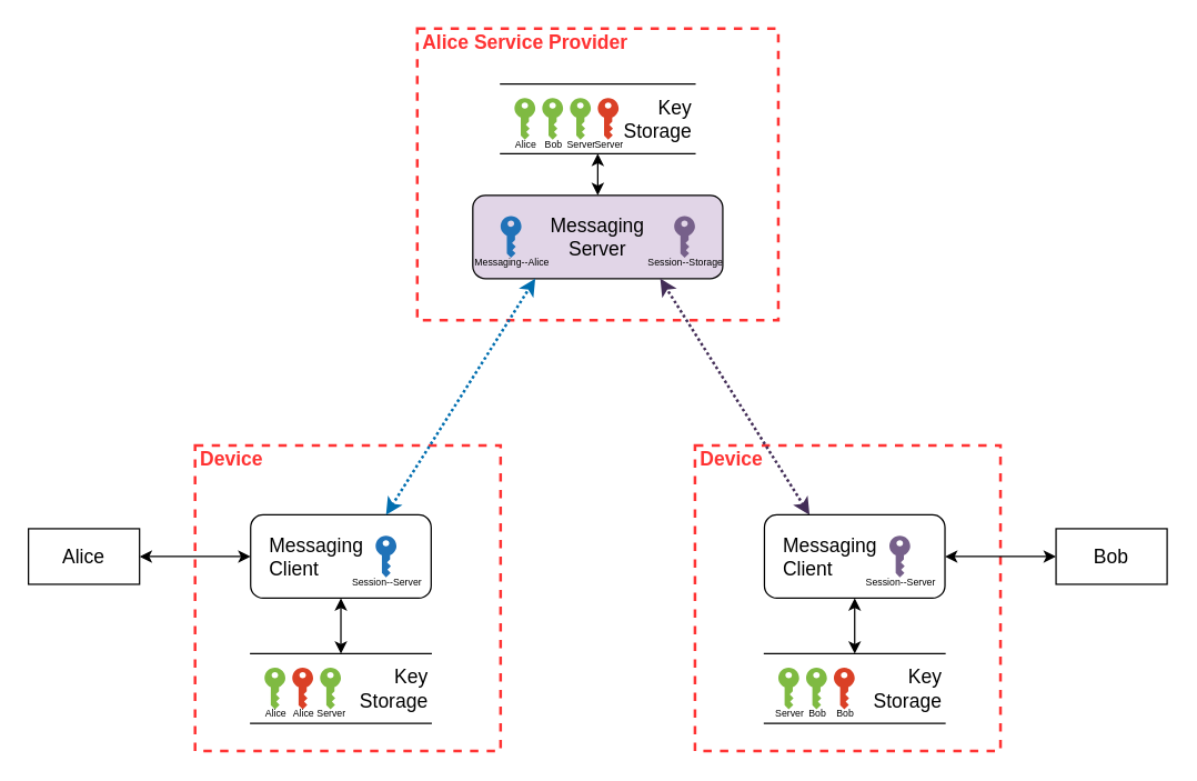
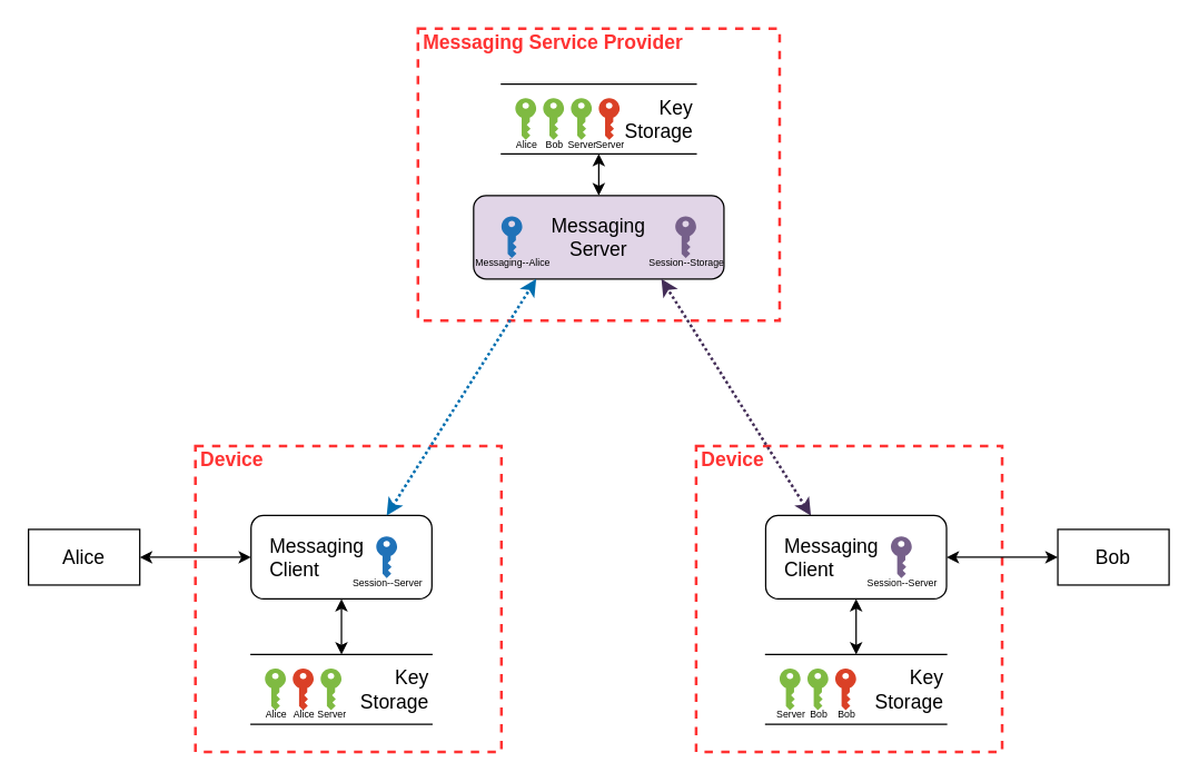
  <mxCell id="0" />
  <mxCell id="1" value="Base - device" style="" parent="0" />
  <mxCell id="2" value="&lt;font style=&quot;font-size: 14px&quot;&gt;Device&lt;/font&gt;" style="html=1;fontColor=#FF3333;fontStyle=1;align=left;verticalAlign=top;spacing=0;labelBorderColor=none;fillColor=none;dashed=1;strokeWidth=2;strokeColor=#FF3333;spacingLeft=4;spacingTop=-3;" parent="1" vertex="1"><mxGeometry x="500" y="320" width="220" height="220" as="geometry" /></mxCell>
  <mxCell id="3" value="&lt;font style=&quot;font-size: 14px&quot;&gt;Device&lt;/font&gt;" style="html=1;fontColor=#FF3333;fontStyle=1;align=left;verticalAlign=top;spacing=0;labelBorderColor=none;fillColor=none;dashed=1;strokeWidth=2;strokeColor=#FF3333;spacingLeft=4;spacingTop=-3;" parent="1" vertex="1"><mxGeometry x="140" y="320" width="220" height="220" as="geometry" /></mxCell>
  <mxCell id="4" value="&lt;blockquote style=&quot;margin: 0 0 0 40px ; border: none ; padding: 0px&quot;&gt;&lt;/blockquote&gt;&lt;span style=&quot;font-size: 14px&quot;&gt;Key&lt;/span&gt;&lt;br&gt;&lt;font style=&quot;font-size: 14px&quot;&gt;Storage&lt;/font&gt;" style="shape=partialRectangle;whiteSpace=wrap;html=1;left=0;right=0;fillColor=none;align=right;" parent="1" vertex="1"><mxGeometry x="180" y="470" width="130" height="50" as="geometry" /></mxCell>
  <mxCell id="5" value="&lt;span style=&quot;font-size: 14px&quot;&gt;Alice&lt;/span&gt;" style="rounded=0;whiteSpace=wrap;html=1;" parent="1" vertex="1"><mxGeometry x="20" width="80" height="40" as="geometry" y="380" /></mxCell>
  <mxCell id="6" value="" style="endArrow=classic;startArrow=classic;html=1;fontColor=#FF3333;entryX=1;entryY=0.5;entryDx=0;entryDy=0;exitX=0;exitY=0.5;exitDx=0;exitDy=0;" parent="1" source="7" target="5" edge="1"><mxGeometry width="50" height="50" relative="1" as="geometry"><mxPoint x="250" y="495" as="sourcePoint" /><mxPoint y="457.5" as="targetPoint" x="100" /></mxGeometry></mxCell>
  <mxCell id="7" value="&lt;font style=&quot;font-size: 14px&quot;&gt;&amp;nbsp; &amp;nbsp;Messaging&lt;br&gt;&lt;/font&gt;&lt;font style=&quot;font-size: 14px&quot;&gt;&amp;nbsp; &amp;nbsp;Client&lt;/font&gt;" style="rounded=1;whiteSpace=wrap;html=1;align=left;" parent="1" vertex="1"><mxGeometry x="180" y="370" width="130" height="60" as="geometry" /></mxCell>
  <mxCell id="8" value="&lt;font style=&quot;font-size: 14px&quot;&gt;Bob&lt;/font&gt;" style="rounded=0;whiteSpace=wrap;html=1;" parent="1" vertex="1"><mxGeometry x="760" width="80" height="40" as="geometry" y="380" /></mxCell>
  <mxCell id="9" value="" style="endArrow=classic;startArrow=classic;html=1;fontColor=#FF3333;entryX=0;entryY=0.5;entryDx=0;entryDy=0;exitX=1;exitY=0.5;exitDx=0;exitDy=0;" parent="1" source="19" target="8" edge="1"><mxGeometry width="50" height="50" relative="1" as="geometry"><mxPoint x="660" y="400" as="sourcePoint" /><mxPoint x="460" y="467.5" as="targetPoint" /></mxGeometry></mxCell>
- <mxCell id="10" value="&lt;font style=&quot;font-size: 14px&quot;&gt;Alice Service Provider&lt;/font&gt;" style="html=1;fontColor=#FF3333;fontStyle=1;align=left;verticalAlign=top;spacing=0;labelBorderColor=none;fillColor=none;dashed=1;strokeWidth=2;strokeColor=#FF3333;spacingLeft=4;spacingTop=-3;" parent="1" vertex="1"><mxGeometry x="300" y="20" width="260" height="210" as="geometry" /></mxCell>
+ <mxCell id="10" value="&lt;font style=&quot;font-size: 14px&quot;&gt;Messaging Service Provider&lt;/font&gt;" style="html=1;fontColor=#FF3333;fontStyle=1;align=left;verticalAlign=top;spacing=0;labelBorderColor=none;fillColor=none;dashed=1;strokeWidth=2;strokeColor=#FF3333;spacingLeft=4;spacingTop=-3;" parent="1" vertex="1"><mxGeometry x="300" y="20" width="260" height="210" as="geometry" /></mxCell>
  <mxCell id="11" value="&lt;font style=&quot;font-size: 14px&quot;&gt;Messaging&lt;br&gt;Server&lt;/font&gt;" style="rounded=1;whiteSpace=wrap;html=1;fillColor=#e1d5e7;" parent="1" vertex="1"><mxGeometry x="340" y="140" width="180" height="60" as="geometry" /></mxCell>
  <mxCell id="12" value="" style="endArrow=classic;startArrow=classic;html=1;fontColor=#FF3333;entryX=0.25;entryY=1;entryDx=0;entryDy=0;exitX=0.75;exitY=0;exitDx=0;exitDy=0;dashed=1;strokeWidth=2;dashPattern=1 1;fillColor=#1ba1e2;strokeColor=#006EAF;" parent="1" source="7" target="11" edge="1"><mxGeometry width="50" height="50" relative="1" as="geometry"><mxPoint x="290" y="410" as="sourcePoint" /><mxPoint x="590" y="410" as="targetPoint" /></mxGeometry></mxCell>
  <mxCell id="13" value="" style="endArrow=classic;startArrow=classic;html=1;fontColor=#FF3333;entryX=0.75;entryY=1;entryDx=0;entryDy=0;exitX=0.25;exitY=0;exitDx=0;exitDy=0;dashed=1;strokeWidth=2;dashPattern=1 1;fillColor=#76608a;strokeColor=#432D57;" parent="1" source="19" target="11" edge="1"><mxGeometry width="50" height="50" relative="1" as="geometry"><mxPoint x="570" y="370" as="sourcePoint" /><mxPoint x="410" y="210" as="targetPoint" /></mxGeometry></mxCell>
  <mxCell id="14" value="&lt;font style=&quot;font-size: 7px&quot;&gt;Alice&lt;/font&gt;" style="pointerEvents=1;shadow=0;dashed=0;html=1;strokeColor=none;labelPosition=center;verticalLabelPosition=bottom;verticalAlign=top;outlineConnect=0;align=center;shape=mxgraph.office.security.key_permissions;fillColor=#DA4026;spacing=0;spacingTop=-10;" parent="1" vertex="1"><mxGeometry x="210" y="480" width="15" height="30" as="geometry" /></mxCell>
  <mxCell id="15" value="&lt;font style=&quot;font-size: 7px&quot;&gt;Alice&lt;/font&gt;" style="pointerEvents=1;shadow=0;dashed=0;html=1;strokeColor=none;labelPosition=center;verticalLabelPosition=bottom;verticalAlign=top;outlineConnect=0;align=center;shape=mxgraph.office.security.key_permissions;fillColor=#7FBA42;horizontal=1;spacing=0;spacingTop=-10;" parent="1" vertex="1"><mxGeometry x="190" y="480" width="15" height="30" as="geometry" /></mxCell>
  <mxCell id="16" value="&lt;font style=&quot;font-size: 7px&quot;&gt;&lt;font style=&quot;font-size: 7px&quot;&gt;Session&lt;/font&gt;&lt;font style=&quot;font-size: 7px&quot;&gt;--Server&lt;/font&gt;&lt;/font&gt;&lt;font&gt;&lt;br&gt;&lt;/font&gt;" style="pointerEvents=1;shadow=0;dashed=0;html=1;strokeColor=none;labelPosition=center;verticalLabelPosition=bottom;verticalAlign=top;outlineConnect=0;align=center;shape=mxgraph.office.security.key_permissions;fillColor=#2072B8;fontSize=12;spacing=0;spacingTop=-10;" parent="1" vertex="1"><mxGeometry x="270" y="385" width="15" height="30" as="geometry" /></mxCell>
  <mxCell id="17" value="" style="endArrow=classic;startArrow=classic;html=1;fontColor=#FF3333;exitX=0.5;exitY=1;exitDx=0;exitDy=0;entryX=0.5;entryY=0;entryDx=0;entryDy=0;" parent="1" source="7" target="4" edge="1"><mxGeometry width="50" height="50" relative="1" as="geometry"><mxPoint x="190" y="410" as="sourcePoint" /><mxPoint x="110" y="410" as="targetPoint" /></mxGeometry></mxCell>
  <mxCell id="18" value="&lt;blockquote style=&quot;margin: 0 0 0 40px ; border: none ; padding: 0px&quot;&gt;&lt;/blockquote&gt;&lt;span style=&quot;font-size: 14px&quot;&gt;Key&lt;/span&gt;&lt;br&gt;&lt;font style=&quot;font-size: 14px&quot;&gt;Storage&lt;/font&gt;" style="shape=partialRectangle;whiteSpace=wrap;html=1;left=0;right=0;fillColor=none;align=right;" parent="1" vertex="1"><mxGeometry x="550" y="470" width="130" height="50" as="geometry" /></mxCell>
  <mxCell id="19" value="&lt;font style=&quot;font-size: 14px&quot;&gt;&amp;nbsp; &amp;nbsp;Messaging&lt;br&gt;&lt;/font&gt;&lt;font style=&quot;font-size: 14px&quot;&gt;&amp;nbsp; &amp;nbsp;Client&lt;/font&gt;" style="rounded=1;whiteSpace=wrap;html=1;align=left;" parent="1" vertex="1"><mxGeometry x="550" y="370" width="130" height="60" as="geometry" /></mxCell>
  <mxCell id="20" value="&lt;font style=&quot;font-size: 7px&quot;&gt;Bob&lt;/font&gt;" style="pointerEvents=1;shadow=0;dashed=0;html=1;strokeColor=none;labelPosition=center;verticalLabelPosition=bottom;verticalAlign=top;outlineConnect=0;align=center;shape=mxgraph.office.security.key_permissions;fillColor=#DA4026;spacing=0;spacingTop=-10;" parent="1" vertex="1"><mxGeometry x="600" y="480" width="15" height="30" as="geometry" /></mxCell>
  <mxCell id="21" value="&lt;font style=&quot;font-size: 7px&quot;&gt;Bob&lt;/font&gt;" style="pointerEvents=1;shadow=0;dashed=0;html=1;strokeColor=none;labelPosition=center;verticalLabelPosition=bottom;verticalAlign=top;outlineConnect=0;align=center;shape=mxgraph.office.security.key_permissions;fillColor=#7FBA42;horizontal=1;spacing=0;spacingTop=-10;" parent="1" vertex="1"><mxGeometry x="580" y="480" width="15" height="30" as="geometry" /></mxCell>
  <mxCell id="22" value="&lt;font style=&quot;font-size: 7px&quot;&gt;&lt;font style=&quot;font-size: 7px&quot;&gt;Session&lt;/font&gt;&lt;font style=&quot;font-size: 7px&quot;&gt;--Server&lt;/font&gt;&lt;/font&gt;&lt;font&gt;&lt;br&gt;&lt;/font&gt;" style="pointerEvents=1;shadow=0;dashed=0;html=1;labelPosition=center;verticalLabelPosition=bottom;verticalAlign=top;outlineConnect=0;align=center;shape=mxgraph.office.security.key_permissions;fillColor=#76608a;fontSize=12;spacing=0;spacingTop=-10;strokeColor=none;" parent="1" vertex="1"><mxGeometry x="640" y="385" width="15" height="30" as="geometry" /></mxCell>
  <mxCell id="23" value="" style="endArrow=classic;startArrow=classic;html=1;fontColor=#FF3333;exitX=0.5;exitY=1;exitDx=0;exitDy=0;entryX=0.5;entryY=0;entryDx=0;entryDy=0;" parent="1" source="19" target="18" edge="1"><mxGeometry width="50" height="50" relative="1" as="geometry"><mxPoint x="560" y="410" as="sourcePoint" /><mxPoint x="480" y="410" as="targetPoint" /></mxGeometry></mxCell>
  <mxCell id="24" value="&lt;font style=&quot;font-size: 7px&quot;&gt;Server&lt;/font&gt;" style="pointerEvents=1;shadow=0;dashed=0;html=1;strokeColor=none;labelPosition=center;verticalLabelPosition=bottom;verticalAlign=top;outlineConnect=0;align=center;shape=mxgraph.office.security.key_permissions;fillColor=#7FBA42;horizontal=1;spacing=0;spacingTop=-10;" parent="1" vertex="1"><mxGeometry x="230" y="480" width="15" height="30" as="geometry" /></mxCell>
  <mxCell id="25" value="&lt;font style=&quot;font-size: 7px&quot;&gt;Server&lt;/font&gt;" style="pointerEvents=1;shadow=0;dashed=0;html=1;strokeColor=none;labelPosition=center;verticalLabelPosition=bottom;verticalAlign=top;outlineConnect=0;align=center;shape=mxgraph.office.security.key_permissions;fillColor=#7FBA42;horizontal=1;spacing=0;spacingTop=-10;" parent="1" vertex="1"><mxGeometry x="560" y="480" width="15" height="30" as="geometry" /></mxCell>
  <mxCell id="26" value="&lt;blockquote style=&quot;margin: 0 0 0 40px ; border: none ; padding: 0px&quot;&gt;&lt;/blockquote&gt;&lt;span style=&quot;font-size: 14px&quot;&gt;Key&lt;/span&gt;&lt;br&gt;&lt;font style=&quot;font-size: 14px&quot;&gt;Storage&lt;/font&gt;" style="shape=partialRectangle;whiteSpace=wrap;html=1;left=0;right=0;fillColor=none;align=right;" parent="1" vertex="1"><mxGeometry x="360" y="60" width="140" height="50" as="geometry" /></mxCell>
  <mxCell id="27" value="&lt;font style=&quot;font-size: 7px&quot;&gt;Server&lt;/font&gt;" style="pointerEvents=1;shadow=0;dashed=0;html=1;strokeColor=none;labelPosition=center;verticalLabelPosition=bottom;verticalAlign=top;outlineConnect=0;align=center;shape=mxgraph.office.security.key_permissions;fillColor=#DA4026;spacing=0;spacingTop=-10;" parent="1" vertex="1"><mxGeometry x="430" y="70" width="15" height="30" as="geometry" /></mxCell>
  <mxCell id="28" value="&lt;font style=&quot;font-size: 7px&quot;&gt;Server&lt;/font&gt;" style="pointerEvents=1;shadow=0;dashed=0;html=1;strokeColor=none;labelPosition=center;verticalLabelPosition=bottom;verticalAlign=top;outlineConnect=0;align=center;shape=mxgraph.office.security.key_permissions;fillColor=#7FBA42;horizontal=1;spacing=0;spacingTop=-10;" parent="1" vertex="1"><mxGeometry x="410" y="70" width="15" height="30" as="geometry" /></mxCell>
  <mxCell id="29" value="&lt;font style=&quot;font-size: 7px&quot;&gt;Bob&lt;/font&gt;" style="pointerEvents=1;shadow=0;dashed=0;html=1;strokeColor=none;labelPosition=center;verticalLabelPosition=bottom;verticalAlign=top;outlineConnect=0;align=center;shape=mxgraph.office.security.key_permissions;fillColor=#7FBA42;horizontal=1;spacing=0;spacingTop=-10;" parent="1" vertex="1"><mxGeometry x="390" y="70" width="15" height="30" as="geometry" /></mxCell>
  <mxCell id="30" value="&lt;font style=&quot;font-size: 7px&quot;&gt;Alice&lt;/font&gt;" style="pointerEvents=1;shadow=0;dashed=0;html=1;strokeColor=none;labelPosition=center;verticalLabelPosition=bottom;verticalAlign=top;outlineConnect=0;align=center;shape=mxgraph.office.security.key_permissions;fillColor=#7FBA42;horizontal=1;spacing=0;spacingTop=-10;" parent="1" vertex="1"><mxGeometry x="370" y="70" width="15" height="30" as="geometry" /></mxCell>
  <mxCell id="31" value="" style="endArrow=classic;startArrow=classic;html=1;fontColor=#FF3333;exitX=0.5;exitY=1;exitDx=0;exitDy=0;entryX=0.5;entryY=0;entryDx=0;entryDy=0;" parent="1" source="26" target="11" edge="1"><mxGeometry width="50" height="50" relative="1" as="geometry"><mxPoint x="625" y="440" as="sourcePoint" /><mxPoint x="625" y="480" as="targetPoint" /></mxGeometry></mxCell>
  <mxCell id="32" value="&lt;font style=&quot;font-size: 7px&quot;&gt;&lt;font style=&quot;font-size: 7px&quot;&gt;Messaging&lt;/font&gt;&lt;font style=&quot;font-size: 7px&quot;&gt;--Alice&lt;/font&gt;&lt;/font&gt;&lt;font&gt;&lt;br&gt;&lt;/font&gt;" style="pointerEvents=1;shadow=0;dashed=0;html=1;strokeColor=none;labelPosition=center;verticalLabelPosition=bottom;verticalAlign=top;outlineConnect=0;align=center;shape=mxgraph.office.security.key_permissions;fillColor=#2072B8;fontSize=12;spacing=0;spacingTop=-10;" parent="1" vertex="1"><mxGeometry x="360" y="155" width="15" height="30" as="geometry" /></mxCell>
  <mxCell id="33" value="&lt;font style=&quot;font-size: 7px&quot;&gt;&lt;font style=&quot;font-size: 7px&quot;&gt;Session&lt;/font&gt;&lt;font style=&quot;font-size: 7px&quot;&gt;--Storage&lt;/font&gt;&lt;/font&gt;&lt;font&gt;&lt;br&gt;&lt;/font&gt;" style="pointerEvents=1;shadow=0;dashed=0;html=1;labelPosition=center;verticalLabelPosition=bottom;verticalAlign=top;outlineConnect=0;align=center;shape=mxgraph.office.security.key_permissions;fillColor=#76608a;fontSize=12;spacing=0;spacingTop=-10;strokeColor=none;" parent="1" vertex="1"><mxGeometry x="485" y="155" width="15" height="30" as="geometry" /></mxCell>
